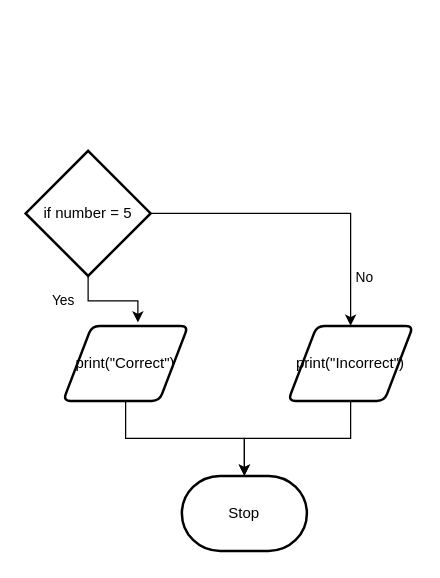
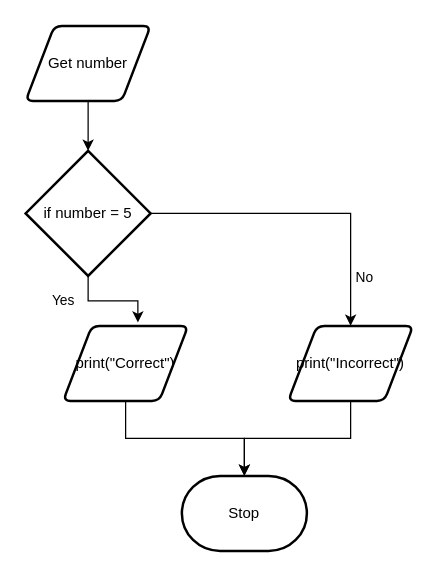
  <mxCell id="0" />
  <mxCell id="1" parent="0" />
+ <mxCell id="2" style="edgeStyle=orthogonalEdgeStyle;rounded=0;orthogonalLoop=1;jettySize=auto;html=1;exitX=0.5;exitY=1;exitDx=0;exitDy=0;entryX=0.5;entryY=0;entryDx=0;entryDy=0;entryPerimeter=0;" edge="1" parent="1" source="3" target="8"><mxGeometry relative="1" as="geometry" /></mxCell>
+ <mxCell id="3" value="Get number" style="shape=parallelogram;html=1;strokeWidth=2;perimeter=parallelogramPerimeter;whiteSpace=wrap;rounded=1;arcSize=12;size=0.23;" vertex="1" parent="1"><mxGeometry x="20" y="20" width="100" height="60" as="geometry" /></mxCell>
  <mxCell id="4" style="edgeStyle=orthogonalEdgeStyle;rounded=0;orthogonalLoop=1;jettySize=auto;html=1;exitX=0.5;exitY=1;exitDx=0;exitDy=0;exitPerimeter=0;entryX=0.598;entryY=-0.046;entryDx=0;entryDy=0;entryPerimeter=0;" edge="1" parent="1" source="8" target="10"><mxGeometry relative="1" as="geometry" /></mxCell>
  <mxCell id="5" value="Yes" style="edgeLabel;html=1;align=center;verticalAlign=middle;resizable=0;points=[];" vertex="1" connectable="0" parent="4"><mxGeometry x="-0.39" y="1" relative="1" as="geometry"><mxPoint x="-24" as="offset" /></mxGeometry></mxCell>
  <mxCell id="6" style="edgeStyle=orthogonalEdgeStyle;rounded=0;orthogonalLoop=1;jettySize=auto;html=1;exitX=1;exitY=0.5;exitDx=0;exitDy=0;exitPerimeter=0;entryX=0.5;entryY=0;entryDx=0;entryDy=0;" edge="1" parent="1" source="8" target="12"><mxGeometry relative="1" as="geometry" /></mxCell>
  <mxCell id="7" value="No" style="edgeLabel;html=1;align=center;verticalAlign=middle;resizable=0;points=[];" vertex="1" connectable="0" parent="6"><mxGeometry x="0.477" y="-6" relative="1" as="geometry"><mxPoint x="16" y="25" as="offset" /></mxGeometry></mxCell>
  <mxCell id="8" value="if number = 5" style="strokeWidth=2;html=1;shape=mxgraph.flowchart.decision;whiteSpace=wrap;" vertex="1" parent="1"><mxGeometry x="20" y="120" width="100" height="100" as="geometry" /></mxCell>
  <mxCell id="9" style="edgeStyle=orthogonalEdgeStyle;rounded=0;orthogonalLoop=1;jettySize=auto;html=1;exitX=0.5;exitY=1;exitDx=0;exitDy=0;entryX=0.5;entryY=0;entryDx=0;entryDy=0;entryPerimeter=0;" edge="1" parent="1" source="10" target="13"><mxGeometry relative="1" as="geometry" /></mxCell>
  <mxCell id="10" value="print(&quot;Correct&quot;)" style="shape=parallelogram;html=1;strokeWidth=2;perimeter=parallelogramPerimeter;whiteSpace=wrap;rounded=1;arcSize=12;size=0.23;" vertex="1" parent="1"><mxGeometry x="50" y="260" width="100" height="60" as="geometry" /></mxCell>
  <mxCell id="11" style="edgeStyle=orthogonalEdgeStyle;rounded=0;orthogonalLoop=1;jettySize=auto;html=1;exitX=0.5;exitY=1;exitDx=0;exitDy=0;entryX=0.5;entryY=0;entryDx=0;entryDy=0;entryPerimeter=0;" edge="1" parent="1" source="12" target="13"><mxGeometry relative="1" as="geometry" /></mxCell>
  <mxCell id="12" value="print(&quot;Incorrect&quot;)" style="shape=parallelogram;html=1;strokeWidth=2;perimeter=parallelogramPerimeter;whiteSpace=wrap;rounded=1;arcSize=12;size=0.23;" vertex="1" parent="1"><mxGeometry x="230" y="260" width="100" height="60" as="geometry" /></mxCell>
  <mxCell id="13" value="Stop" style="strokeWidth=2;html=1;shape=mxgraph.flowchart.terminator;whiteSpace=wrap;" vertex="1" parent="1"><mxGeometry x="145" y="380" width="100" height="60" as="geometry" /></mxCell>
